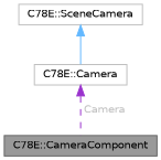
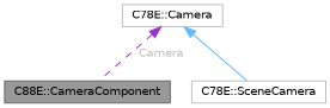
  digraph {
    node [color=grey75 fillcolor=white fontname=Helvetica fontsize=10 shape=box style=filled]
    edge [dir=back fontname=Helvetica fontsize=10 labelfontname=Helvetica labelfontsize=10]
-   n1 [color=gray40 fillcolor=grey60 fontcolor=black height=0.2 label="C78E::CameraComponent" width=0.4]
+   n1 [color=gray40 fillcolor=grey60 fontcolor=black height=0.2 label="C88E::CameraComponent" width=0.4]
    n2 [height=0.2 label="C78E::SceneCamera" width=0.4]
    n3 [height=0.2 label="C78E::Camera" width=0.4]
    n3 -> n1 [color=darkorchid3 fontcolor=grey label=" Camera" style=dashed]
-   n2 -> n3 [color=steelblue1 style=solid]
+   n3 -> n2 [color=steelblue1 style=solid]
  }
